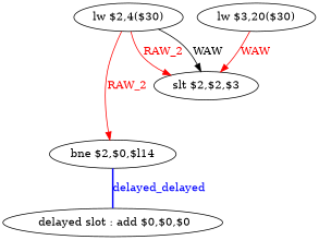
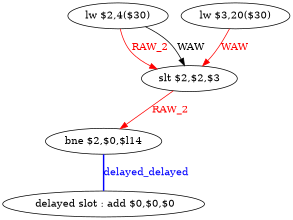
  digraph {
    node [shape=ellipse]
    edge [color=red fontcolor=red]
    n1 [label=" delayed slot : add $0,$0,$0"]
    n2 [label="bne $2,$0,$l14"]
    n3 [label="lw $2,4($30)"]
    n4 [label="slt $2,$2,$3"]
    n5 [label="lw $3,20($30)"]
    n2 -> n1 [color=blue dir=none fontcolor=blue label=delayed_delayed style=bold]
    n3 -> n4 [label=RAW_2]
    n3 -> n4 [label=WAW color="" fontcolor=""]
-   n3 -> n2 [label=RAW_2]
+   n4 -> n2 [label=RAW_2]
    n5 -> n4 [label=WAW]
  }
